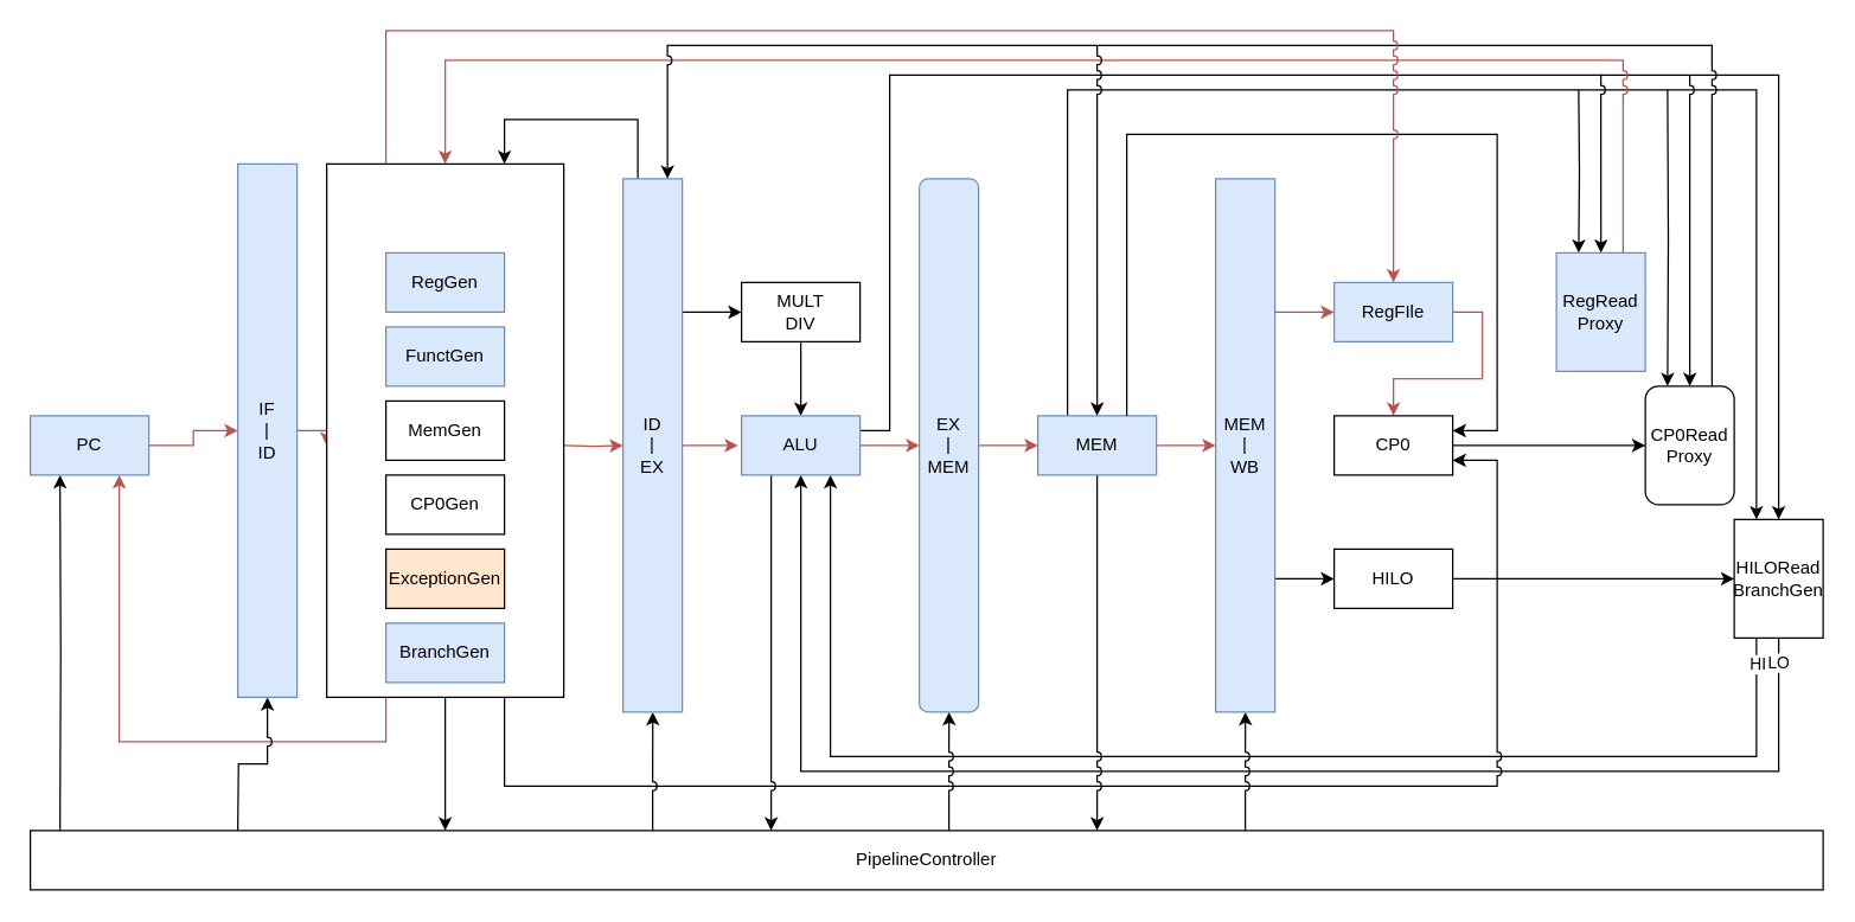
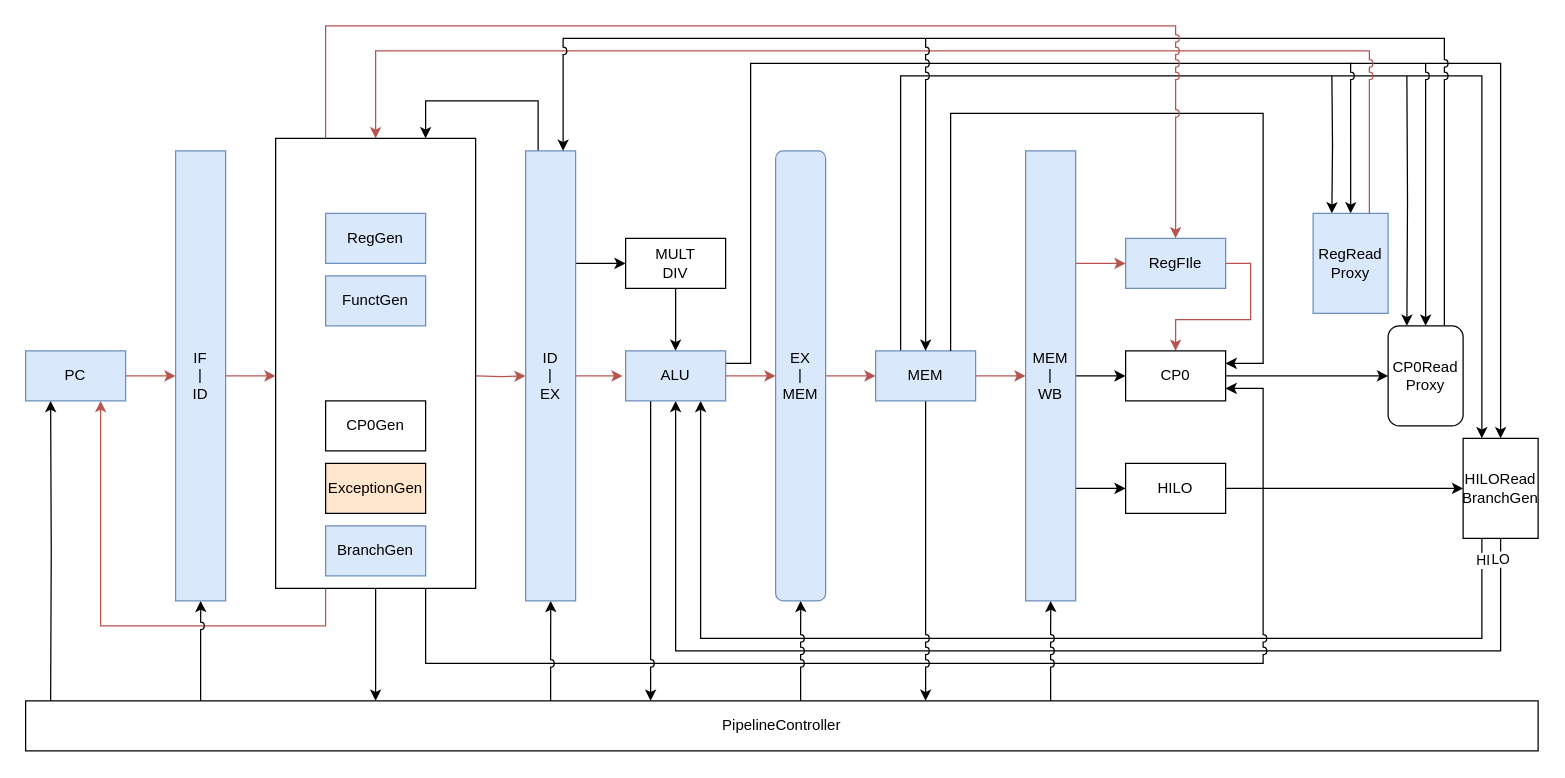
  <mxCell id="0" />
  <mxCell id="1" parent="0" />
  <mxCell id="2" value="" style="endArrow=none;html=1;" parent="1" edge="1"><mxGeometry width="50" height="50" relative="1" as="geometry"><mxPoint x="1080" y="50" as="sourcePoint" /><mxPoint x="1140" y="50" as="targetPoint" /></mxGeometry></mxCell>
  <mxCell id="3" value="" style="endArrow=none;html=1;" parent="1" edge="1"><mxGeometry width="50" height="50" relative="1" as="geometry"><mxPoint x="1065" y="60" as="sourcePoint" /><mxPoint x="1125" y="60" as="targetPoint" /></mxGeometry></mxCell>
  <mxCell id="4" value="" style="endArrow=none;html=1;exitX=1;exitY=0.25;exitDx=0;exitDy=0;jumpStyle=arc;rounded=0;" parent="1" source="40" edge="1"><mxGeometry width="50" height="50" relative="1" as="geometry"><mxPoint x="580" y="160" as="sourcePoint" /><mxPoint x="1081.333" y="50" as="targetPoint" /><Array as="points"><mxPoint x="600" y="290" /><mxPoint x="600" y="50" /></Array></mxGeometry></mxCell>
  <mxCell id="5" value="" style="endArrow=none;html=1;exitX=0.25;exitY=0;exitDx=0;exitDy=0;rounded=0;" parent="1" source="43" edge="1"><mxGeometry width="50" height="50" relative="1" as="geometry"><mxPoint x="715" y="280" as="sourcePoint" /><mxPoint x="1065" y="60" as="targetPoint" /><Array as="points"><mxPoint x="720" y="60" /></Array></mxGeometry></mxCell>
  <mxCell id="6" style="edgeStyle=orthogonalEdgeStyle;rounded=0;orthogonalLoop=1;jettySize=auto;html=1;exitX=0.5;exitY=1;exitDx=0;exitDy=0;entryX=0.5;entryY=1;entryDx=0;entryDy=0;" parent="1" source="54" target="40" edge="1"><mxGeometry relative="1" as="geometry"><Array as="points"><mxPoint x="1200" y="520" /><mxPoint x="540" y="520" /></Array></mxGeometry></mxCell>
  <mxCell id="7" value="LO" style="edgeLabel;html=1;align=center;verticalAlign=middle;resizable=0;points=[];" parent="6" vertex="1" connectable="0"><mxGeometry x="-0.967" y="-1" relative="1" as="geometry"><mxPoint as="offset" /></mxGeometry></mxCell>
  <mxCell id="8" style="edgeStyle=orthogonalEdgeStyle;rounded=0;orthogonalLoop=1;jettySize=auto;html=1;exitX=0.25;exitY=1;exitDx=0;exitDy=0;entryX=0.75;entryY=1;entryDx=0;entryDy=0;" parent="1" source="54" target="40" edge="1"><mxGeometry relative="1" as="geometry"><Array as="points"><mxPoint x="1185" y="510" /><mxPoint x="560" y="510" /></Array></mxGeometry></mxCell>
  <mxCell id="9" value="HI" style="edgeLabel;html=1;align=center;verticalAlign=middle;resizable=0;points=[];" parent="8" vertex="1" connectable="0"><mxGeometry x="-0.962" relative="1" as="geometry"><mxPoint as="offset" /></mxGeometry></mxCell>
  <mxCell id="10" style="edgeStyle=orthogonalEdgeStyle;rounded=0;orthogonalLoop=1;jettySize=auto;html=1;entryX=0.75;entryY=1;entryDx=0;entryDy=0;fillColor=#f8cecc;strokeColor=#b85450;" parent="1" source="60" target="17" edge="1"><mxGeometry relative="1" as="geometry"><Array as="points"><mxPoint x="260" y="500" /><mxPoint x="80" y="500" /></Array><mxPoint x="240" y="490" as="sourcePoint" /></mxGeometry></mxCell>
  <mxCell id="11" style="edgeStyle=orthogonalEdgeStyle;rounded=0;orthogonalLoop=1;jettySize=auto;html=1;entryX=1;entryY=0.75;entryDx=0;entryDy=0;jumpStyle=arc;" parent="1" source="60" target="47" edge="1"><mxGeometry relative="1" as="geometry"><Array as="points"><mxPoint x="340" y="530" /><mxPoint x="1010" y="530" /><mxPoint x="1010" y="310" /></Array><mxPoint x="360" y="510" as="sourcePoint" /></mxGeometry></mxCell>
  <mxCell id="12" style="edgeStyle=orthogonalEdgeStyle;rounded=0;orthogonalLoop=1;jettySize=auto;html=1;jumpStyle=arc;" parent="1" target="54" edge="1"><mxGeometry relative="1" as="geometry"><Array as="points"><mxPoint x="1200" y="50" /></Array><mxPoint x="1140" y="50" as="sourcePoint" /></mxGeometry></mxCell>
  <mxCell id="13" style="edgeStyle=orthogonalEdgeStyle;rounded=0;orthogonalLoop=1;jettySize=auto;html=1;entryX=0.25;entryY=0;entryDx=0;entryDy=0;endFill=1;snapToPoint=0;" parent="1" target="54" edge="1"><mxGeometry relative="1" as="geometry"><Array as="points"><mxPoint x="1185" y="60" /></Array><mxPoint x="1125" y="60" as="sourcePoint" /></mxGeometry></mxCell>
  <mxCell id="14" value="PipelineController" style="rounded=0;whiteSpace=wrap;html=1;direction=south;" parent="1" vertex="1"><mxGeometry x="20" y="560" width="1210" height="40" as="geometry" /></mxCell>
  <mxCell id="15" style="edgeStyle=orthogonalEdgeStyle;rounded=0;orthogonalLoop=1;jettySize=auto;html=1;exitX=1;exitY=0.5;exitDx=0;exitDy=0;fillColor=#f8cecc;strokeColor=#b85450;" parent="1" source="17" target="20" edge="1"><mxGeometry relative="1" as="geometry" /></mxCell>
  <mxCell id="16" style="edgeStyle=orthogonalEdgeStyle;rounded=0;orthogonalLoop=1;jettySize=auto;html=1;entryX=0.25;entryY=1;entryDx=0;entryDy=0;" parent="1" target="17" edge="1"><mxGeometry relative="1" as="geometry"><mxPoint x="40" y="560" as="sourcePoint" /></mxGeometry></mxCell>
  <mxCell id="17" value="PC" style="rounded=0;whiteSpace=wrap;html=1;fillColor=#dae8fc;strokeColor=#6c8ebf;" parent="1" vertex="1"><mxGeometry x="20" y="280" width="80" height="40" as="geometry" /></mxCell>
  <mxCell id="18" style="edgeStyle=orthogonalEdgeStyle;rounded=0;orthogonalLoop=1;jettySize=auto;html=1;exitX=1;exitY=0.5;exitDx=0;exitDy=0;entryX=0;entryY=0.5;entryDx=0;entryDy=0;fillColor=#f8cecc;strokeColor=#b85450;" parent="1" source="20" edge="1"><mxGeometry relative="1" as="geometry"><mxPoint x="220" y="300" as="targetPoint" /></mxGeometry></mxCell>
  <mxCell id="19" style="edgeStyle=orthogonalEdgeStyle;rounded=0;orthogonalLoop=1;jettySize=auto;html=1;entryX=0.5;entryY=1;entryDx=0;entryDy=0;jumpStyle=arc;" parent="1" target="20" edge="1"><mxGeometry relative="1" as="geometry"><mxPoint x="160" y="560" as="sourcePoint" /></mxGeometry></mxCell>
- <mxCell id="20" value="IF&lt;br&gt;|&lt;br&gt;ID" style="rounded=0;whiteSpace=wrap;html=1;fillColor=#dae8fc;strokeColor=#6c8ebf;" parent="1" vertex="1"><mxGeometry x="160" y="110" width="40" height="360" as="geometry" /></mxCell>
+ <mxCell id="20" value="IF&lt;br&gt;|&lt;br&gt;ID" style="rounded=0;whiteSpace=wrap;html=1;fillColor=#dae8fc;strokeColor=#6c8ebf;" parent="1" vertex="1"><mxGeometry x="140" y="120" width="40" height="360" as="geometry" /></mxCell>
  <mxCell id="21" style="edgeStyle=orthogonalEdgeStyle;rounded=0;orthogonalLoop=1;jettySize=auto;html=1;exitX=1;exitY=0.25;exitDx=0;exitDy=0;entryX=0;entryY=0.5;entryDx=0;entryDy=0;" parent="1" source="25" target="37" edge="1"><mxGeometry relative="1" as="geometry" /></mxCell>
  <mxCell id="22" style="edgeStyle=orthogonalEdgeStyle;rounded=0;orthogonalLoop=1;jettySize=auto;html=1;exitX=1;exitY=0.5;exitDx=0;exitDy=0;entryX=-0.03;entryY=0.482;entryDx=0;entryDy=0;entryPerimeter=0;fillColor=#f8cecc;strokeColor=#b85450;" parent="1" source="25" target="40" edge="1"><mxGeometry relative="1" as="geometry" /></mxCell>
  <mxCell id="23" style="edgeStyle=orthogonalEdgeStyle;rounded=0;orthogonalLoop=1;jettySize=auto;html=1;entryX=0.5;entryY=1;entryDx=0;entryDy=0;jumpStyle=arc;" parent="1" target="25" edge="1"><mxGeometry relative="1" as="geometry"><mxPoint x="440" y="560" as="sourcePoint" /></mxGeometry></mxCell>
  <mxCell id="24" style="edgeStyle=orthogonalEdgeStyle;rounded=0;orthogonalLoop=1;jettySize=auto;html=1;exitX=0.25;exitY=0;exitDx=0;exitDy=0;entryX=0.75;entryY=0;entryDx=0;entryDy=0;" parent="1" source="25" target="60" edge="1"><mxGeometry relative="1" as="geometry"><Array as="points"><mxPoint x="430" y="80" /><mxPoint x="340" y="80" /></Array><mxPoint x="360" y="80" as="targetPoint" /></mxGeometry></mxCell>
  <mxCell id="25" value="ID&lt;br&gt;|&lt;br&gt;EX" style="rounded=0;whiteSpace=wrap;html=1;fillColor=#dae8fc;strokeColor=#6c8ebf;" parent="1" vertex="1"><mxGeometry x="420" y="120" width="40" height="360" as="geometry" /></mxCell>
  <mxCell id="26" style="edgeStyle=orthogonalEdgeStyle;rounded=0;orthogonalLoop=1;jettySize=auto;html=1;exitX=1;exitY=0.5;exitDx=0;exitDy=0;entryX=0;entryY=0.5;entryDx=0;entryDy=0;fillColor=#f8cecc;strokeColor=#b85450;" parent="1" source="28" target="43" edge="1"><mxGeometry relative="1" as="geometry" /></mxCell>
  <mxCell id="27" style="edgeStyle=orthogonalEdgeStyle;rounded=0;orthogonalLoop=1;jettySize=auto;html=1;entryX=0.5;entryY=1;entryDx=0;entryDy=0;jumpStyle=arc;" parent="1" target="28" edge="1"><mxGeometry relative="1" as="geometry"><mxPoint x="640" y="560" as="sourcePoint" /></mxGeometry></mxCell>
  <mxCell id="28" value="EX&lt;br&gt;|&lt;br&gt;MEM" style="whiteSpace=wrap;html=1;fillColor=#dae8fc;strokeColor=#6c8ebf;rounded=1;" parent="1" vertex="1"><mxGeometry x="620" y="120" width="40" height="360" as="geometry" /></mxCell>
+ <mxCell id="29" style="edgeStyle=orthogonalEdgeStyle;rounded=0;orthogonalLoop=1;jettySize=auto;html=1;exitX=1;exitY=0.5;exitDx=0;exitDy=0;entryX=0;entryY=0.5;entryDx=0;entryDy=0;" parent="1" source="33" target="47" edge="1"><mxGeometry relative="1" as="geometry" /></mxCell>
  <mxCell id="30" style="edgeStyle=orthogonalEdgeStyle;rounded=0;orthogonalLoop=1;jettySize=auto;html=1;exitX=1;exitY=0.25;exitDx=0;exitDy=0;entryX=0;entryY=0.5;entryDx=0;entryDy=0;fillColor=#f8cecc;strokeColor=#b85450;" parent="1" source="33" target="45" edge="1"><mxGeometry relative="1" as="geometry" /></mxCell>
  <mxCell id="31" style="edgeStyle=orthogonalEdgeStyle;rounded=0;orthogonalLoop=1;jettySize=auto;html=1;exitX=1;exitY=0.75;exitDx=0;exitDy=0;entryX=0;entryY=0.5;entryDx=0;entryDy=0;" parent="1" source="33" target="49" edge="1"><mxGeometry relative="1" as="geometry" /></mxCell>
  <mxCell id="32" style="edgeStyle=orthogonalEdgeStyle;rounded=0;orthogonalLoop=1;jettySize=auto;html=1;entryX=0.5;entryY=1;entryDx=0;entryDy=0;jumpStyle=arc;" parent="1" target="33" edge="1"><mxGeometry relative="1" as="geometry"><mxPoint x="840" y="560" as="sourcePoint" /></mxGeometry></mxCell>
  <mxCell id="33" value="MEM&lt;br&gt;|&lt;br&gt;WB" style="rounded=0;whiteSpace=wrap;html=1;fillColor=#dae8fc;strokeColor=#6c8ebf;" parent="1" vertex="1"><mxGeometry x="820" y="120" width="40" height="360" as="geometry" /></mxCell>
  <mxCell id="34" style="edgeStyle=orthogonalEdgeStyle;rounded=0;orthogonalLoop=1;jettySize=auto;html=1;exitX=1;exitY=0.5;exitDx=0;exitDy=0;entryX=0;entryY=0.5;entryDx=0;entryDy=0;fillColor=#f8cecc;strokeColor=#b85450;" parent="1" target="25" edge="1"><mxGeometry relative="1" as="geometry"><mxPoint x="380" y="300" as="sourcePoint" /></mxGeometry></mxCell>
  <mxCell id="35" style="edgeStyle=orthogonalEdgeStyle;rounded=0;orthogonalLoop=1;jettySize=auto;html=1;exitX=0.5;exitY=1;exitDx=0;exitDy=0;" parent="1" source="60" edge="1"><mxGeometry relative="1" as="geometry"><mxPoint x="340" y="500" as="sourcePoint" /><mxPoint x="300" y="560" as="targetPoint" /><Array as="points"><mxPoint x="300" y="560" /></Array></mxGeometry></mxCell>
  <mxCell id="36" style="edgeStyle=orthogonalEdgeStyle;rounded=0;orthogonalLoop=1;jettySize=auto;html=1;exitX=0.5;exitY=1;exitDx=0;exitDy=0;entryX=0.5;entryY=0;entryDx=0;entryDy=0;" parent="1" source="37" target="40" edge="1"><mxGeometry relative="1" as="geometry" /></mxCell>
  <mxCell id="37" value="MULT&lt;br&gt;DIV" style="rounded=0;whiteSpace=wrap;html=1;" parent="1" vertex="1"><mxGeometry x="500" y="190" width="80" height="40" as="geometry" /></mxCell>
  <mxCell id="38" style="edgeStyle=orthogonalEdgeStyle;rounded=0;orthogonalLoop=1;jettySize=auto;html=1;exitX=1;exitY=0.5;exitDx=0;exitDy=0;entryX=0;entryY=0.5;entryDx=0;entryDy=0;fillColor=#f8cecc;strokeColor=#b85450;" parent="1" source="40" target="28" edge="1"><mxGeometry relative="1" as="geometry" /></mxCell>
  <mxCell id="39" style="edgeStyle=orthogonalEdgeStyle;rounded=0;orthogonalLoop=1;jettySize=auto;html=1;exitX=0.25;exitY=1;exitDx=0;exitDy=0;jumpStyle=arc;" parent="1" source="40" edge="1"><mxGeometry relative="1" as="geometry"><mxPoint x="520" y="560" as="targetPoint" /></mxGeometry></mxCell>
  <mxCell id="40" value="ALU" style="rounded=0;whiteSpace=wrap;html=1;fillColor=#dae8fc;strokeColor=#6c8ebf;" parent="1" vertex="1"><mxGeometry x="500" y="280" width="80" height="40" as="geometry" /></mxCell>
  <mxCell id="41" style="edgeStyle=orthogonalEdgeStyle;rounded=0;orthogonalLoop=1;jettySize=auto;html=1;exitX=1;exitY=0.5;exitDx=0;exitDy=0;entryX=0;entryY=0.5;entryDx=0;entryDy=0;fillColor=#f8cecc;strokeColor=#b85450;" parent="1" source="43" target="33" edge="1"><mxGeometry relative="1" as="geometry" /></mxCell>
  <mxCell id="42" style="edgeStyle=orthogonalEdgeStyle;rounded=0;orthogonalLoop=1;jettySize=auto;html=1;exitX=0.5;exitY=1;exitDx=0;exitDy=0;jumpStyle=arc;" parent="1" source="43" edge="1"><mxGeometry relative="1" as="geometry"><mxPoint x="740" y="560" as="targetPoint" /></mxGeometry></mxCell>
  <mxCell id="43" value="MEM" style="rounded=0;whiteSpace=wrap;html=1;fillColor=#dae8fc;strokeColor=#6c8ebf;" parent="1" vertex="1"><mxGeometry x="700" y="280" width="80" height="40" as="geometry" /></mxCell>
  <mxCell id="44" style="edgeStyle=orthogonalEdgeStyle;rounded=0;orthogonalLoop=1;jettySize=auto;html=1;exitX=1;exitY=0.5;exitDx=0;exitDy=0;fillColor=#f8cecc;strokeColor=#b85450;" parent="1" source="45" target="47" edge="1"><mxGeometry relative="1" as="geometry" /></mxCell>
  <mxCell id="45" value="RegFIle" style="rounded=0;whiteSpace=wrap;html=1;fillColor=#dae8fc;strokeColor=#6c8ebf;" parent="1" vertex="1"><mxGeometry x="900" y="190" width="80" height="40" as="geometry" /></mxCell>
  <mxCell id="46" style="edgeStyle=orthogonalEdgeStyle;rounded=0;orthogonalLoop=1;jettySize=auto;html=1;exitX=1;exitY=0.5;exitDx=0;exitDy=0;entryX=0;entryY=0.5;entryDx=0;entryDy=0;" parent="1" source="47" target="53" edge="1"><mxGeometry relative="1" as="geometry" /></mxCell>
  <mxCell id="47" value="CP0" style="rounded=0;whiteSpace=wrap;html=1;" parent="1" vertex="1"><mxGeometry x="900" y="280" width="80" height="40" as="geometry" /></mxCell>
  <mxCell id="48" style="edgeStyle=orthogonalEdgeStyle;rounded=0;orthogonalLoop=1;jettySize=auto;html=1;exitX=1;exitY=0.5;exitDx=0;exitDy=0;entryX=0;entryY=0.5;entryDx=0;entryDy=0;" parent="1" source="49" target="54" edge="1"><mxGeometry relative="1" as="geometry" /></mxCell>
  <mxCell id="49" value="HILO" style="rounded=0;whiteSpace=wrap;html=1;" parent="1" vertex="1"><mxGeometry x="900" y="370" width="80" height="40" as="geometry" /></mxCell>
  <mxCell id="50" style="edgeStyle=orthogonalEdgeStyle;rounded=0;orthogonalLoop=1;jettySize=auto;html=1;exitX=0.25;exitY=0;exitDx=0;exitDy=0;entryX=0.25;entryY=0;entryDx=0;entryDy=0;" parent="1" target="51" edge="1"><mxGeometry relative="1" as="geometry"><mxPoint x="1065" y="60" as="sourcePoint" /></mxGeometry></mxCell>
  <mxCell id="51" value="RegRead&lt;br&gt;Proxy" style="rounded=0;whiteSpace=wrap;html=1;fillColor=#dae8fc;strokeColor=#6c8ebf;" parent="1" vertex="1"><mxGeometry x="1050" y="170" width="60" height="80" as="geometry" /></mxCell>
  <mxCell id="52" style="edgeStyle=orthogonalEdgeStyle;rounded=0;orthogonalLoop=1;jettySize=auto;html=1;exitX=0.25;exitY=0;exitDx=0;exitDy=0;entryX=0.25;entryY=0;entryDx=0;entryDy=0;" parent="1" target="53" edge="1"><mxGeometry relative="1" as="geometry"><mxPoint x="1125" y="60" as="sourcePoint" /></mxGeometry></mxCell>
  <mxCell id="53" value="CP0Read&lt;br&gt;Proxy" style="whiteSpace=wrap;html=1;rounded=1;" parent="1" vertex="1"><mxGeometry x="1110" y="260" width="60" height="80" as="geometry" /></mxCell>
  <mxCell id="54" value="HILORead&lt;br&gt;BranchGen" style="rounded=0;whiteSpace=wrap;html=1;" parent="1" vertex="1"><mxGeometry x="1170" y="350" width="60" height="80" as="geometry" /></mxCell>
  <mxCell id="55" style="edgeStyle=orthogonalEdgeStyle;rounded=0;orthogonalLoop=1;jettySize=auto;html=1;exitX=0.5;exitY=0;exitDx=0;exitDy=0;entryX=0.5;entryY=0;entryDx=0;entryDy=0;jumpStyle=arc;" parent="1" target="51" edge="1"><mxGeometry relative="1" as="geometry"><mxPoint x="1080" y="50" as="sourcePoint" /></mxGeometry></mxCell>
  <mxCell id="56" style="edgeStyle=orthogonalEdgeStyle;rounded=0;orthogonalLoop=1;jettySize=auto;html=1;exitX=0.5;exitY=0;exitDx=0;exitDy=0;entryX=0.5;entryY=0;entryDx=0;entryDy=0;jumpStyle=arc;" parent="1" target="53" edge="1"><mxGeometry relative="1" as="geometry"><mxPoint x="1140" y="50" as="sourcePoint" /></mxGeometry></mxCell>
  <mxCell id="57" style="edgeStyle=orthogonalEdgeStyle;rounded=0;orthogonalLoop=1;jettySize=auto;html=1;exitX=0.75;exitY=0;exitDx=0;exitDy=0;jumpStyle=arc;entryX=0.5;entryY=0;entryDx=0;entryDy=0;fillColor=#f8cecc;strokeColor=#b85450;" parent="1" source="51" target="60" edge="1"><mxGeometry relative="1" as="geometry"><Array as="points"><mxPoint x="1095" y="40" /><mxPoint x="300" y="40" /></Array><mxPoint x="340" y="40" as="targetPoint" /></mxGeometry></mxCell>
  <mxCell id="58" style="edgeStyle=orthogonalEdgeStyle;rounded=0;orthogonalLoop=1;jettySize=auto;html=1;entryX=0.75;entryY=0;entryDx=0;entryDy=0;jumpStyle=arc;" parent="1" target="25" edge="1"><mxGeometry relative="1" as="geometry"><Array as="points"><mxPoint x="450" y="30" /></Array><mxPoint x="740" y="30" as="sourcePoint" /></mxGeometry></mxCell>
  <mxCell id="59" style="edgeStyle=orthogonalEdgeStyle;rounded=0;orthogonalLoop=1;jettySize=auto;html=1;entryX=0.5;entryY=0;entryDx=0;entryDy=0;jumpStyle=arc;" parent="1" target="43" edge="1"><mxGeometry relative="1" as="geometry"><mxPoint x="740" y="30" as="sourcePoint" /></mxGeometry></mxCell>
  <mxCell id="60" value="&lt;blockquote style=&quot;margin: 0 0 0 40px ; border: none ; padding: 0px&quot;&gt;&lt;/blockquote&gt;" style="rounded=0;whiteSpace=wrap;html=1;align=left;" parent="1" vertex="1"><mxGeometry x="220" y="110" width="160" height="360" as="geometry" /></mxCell>
  <mxCell id="61" value="CP0Gen" style="rounded=0;whiteSpace=wrap;html=1;" parent="1" vertex="1"><mxGeometry x="260" y="320" width="80" height="40" as="geometry" /></mxCell>
  <mxCell id="62" value="ExceptionGen" style="rounded=0;whiteSpace=wrap;html=1;fillColor=#ffe6cc;" parent="1" vertex="1"><mxGeometry x="260" y="370" width="80" height="40" as="geometry" /></mxCell>
  <mxCell id="63" value="FunctGen" style="rounded=0;whiteSpace=wrap;html=1;fillColor=#dae8fc;strokeColor=#6c8ebf;" parent="1" vertex="1"><mxGeometry x="260" y="220" width="80" height="40" as="geometry" /></mxCell>
- <mxCell id="64" value="MemGen" style="rounded=0;whiteSpace=wrap;html=1;" parent="1" vertex="1"><mxGeometry x="260" y="270" width="80" height="40" as="geometry" /></mxCell>
  <mxCell id="65" value="BranchGen" style="rounded=0;whiteSpace=wrap;html=1;fillColor=#dae8fc;strokeColor=#6c8ebf;" parent="1" vertex="1"><mxGeometry x="260" y="420" width="80" height="40" as="geometry" /></mxCell>
  <mxCell id="66" value="RegGen" style="rounded=0;whiteSpace=wrap;html=1;fillColor=#dae8fc;strokeColor=#6c8ebf;" parent="1" vertex="1"><mxGeometry x="260" y="170" width="80" height="40" as="geometry" /></mxCell>
  <mxCell id="67" style="edgeStyle=orthogonalEdgeStyle;rounded=0;orthogonalLoop=1;jettySize=auto;html=1;exitX=0.5;exitY=1;exitDx=0;exitDy=0;" parent="1" source="60" target="60" edge="1"><mxGeometry x="500" y="290" as="geometry" /></mxCell>
  <mxCell id="68" value="" style="endArrow=none;html=1;entryX=0.75;entryY=0;entryDx=0;entryDy=0;rounded=0;jumpStyle=arc;" parent="1" target="53" edge="1"><mxGeometry width="50" height="50" relative="1" as="geometry"><mxPoint x="740" y="30" as="sourcePoint" /><mxPoint x="960" y="250" as="targetPoint" /><Array as="points"><mxPoint x="1155" y="30" /></Array></mxGeometry></mxCell>
  <mxCell id="69" style="edgeStyle=orthogonalEdgeStyle;rounded=0;orthogonalLoop=1;jettySize=auto;html=1;exitX=0.75;exitY=0;exitDx=0;exitDy=0;entryX=1;entryY=0.25;entryDx=0;entryDy=0;jumpStyle=arc;" parent="1" source="43" target="47" edge="1"><mxGeometry relative="1" as="geometry"><Array as="points"><mxPoint x="760" y="90" /><mxPoint x="1010" y="90" /><mxPoint x="1010" y="290" /></Array></mxGeometry></mxCell>
  <mxCell id="70" style="edgeStyle=orthogonalEdgeStyle;rounded=0;jumpStyle=arc;orthogonalLoop=1;jettySize=auto;html=1;entryX=0.5;entryY=0;entryDx=0;entryDy=0;endFill=1;fillColor=#f8cecc;strokeColor=#b85450;exitX=0.25;exitY=0;exitDx=0;exitDy=0;" parent="1" target="45" edge="1" source="60"><mxGeometry relative="1" as="geometry"><mxPoint x="270" y="110" as="sourcePoint" /><Array as="points"><mxPoint x="260" y="20" /><mxPoint x="940" y="20" /></Array></mxGeometry></mxCell>
